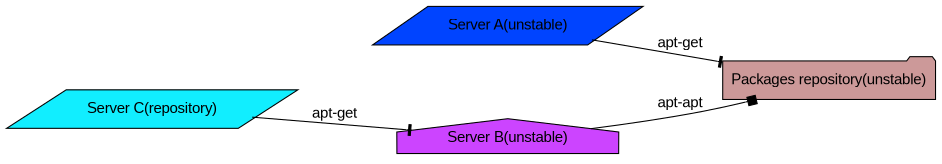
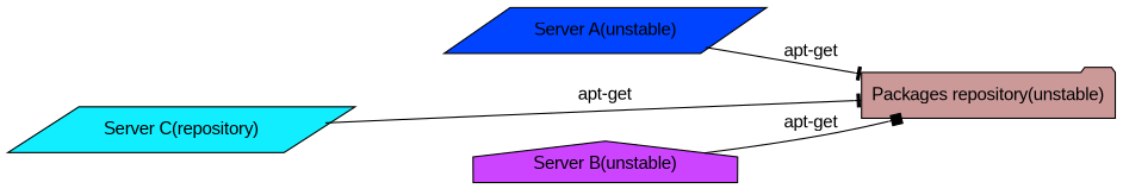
  digraph {
    fontname="Liberation Sans"
    rankdir=LR
    node [fontname="Liberation Sans" shape=parallelogram style=filled]
    edge [arrowhead=tee fontname="Liberation Sans"]
    "Packages repository(unstable)" [fillcolor="#CC9999" shape=folder]
    "Server A(unstable)" [fillcolor="#0044ff"]
    "Server B(unstable)" [fillcolor="#CC44ff" shape=house]
    n4 [fillcolor="#11eeff" label="Server C(repository)"]
    "Server A(unstable)" -> "Packages repository(unstable)" [label="apt-get"]
-   "Server B(unstable)" -> "Packages repository(unstable)" [arrowhead=box label="apt-apt"]
-   n4 -> "Server B(unstable)" [label="apt-get"]
+   "Server B(unstable)" -> "Packages repository(unstable)" [arrowhead=box label="apt-get"]
+   n4 -> "Packages repository(unstable)" [label="apt-get"]
  }
